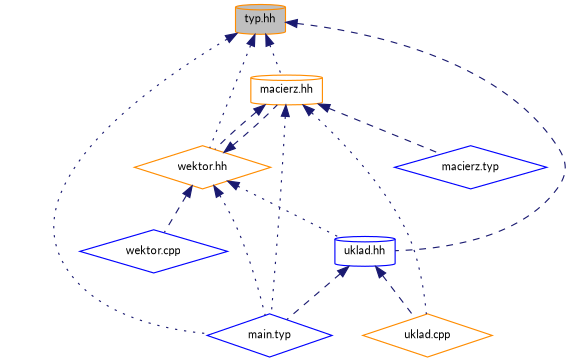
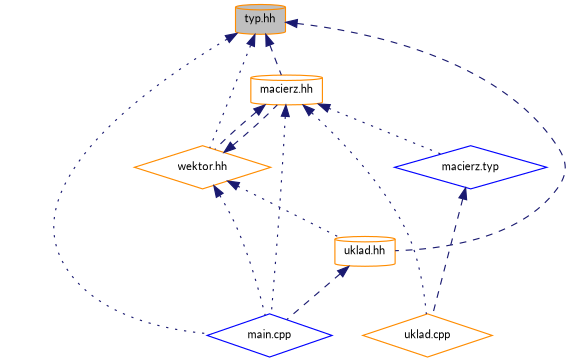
  digraph {
    fontname=Lato
    node [color=darkorange fillcolor=white fontname=Lato fontsize=10 shape=diamond style=filled]
    edge [color=midnightblue dir=back fontname=Lato fontsize=10 labelfontname=Helvetica labelfontsize=10 style=dashed]
    n1 [fillcolor=grey75 fontcolor=black height=0.2 label="typ.hh" shape=cylinder width=0.4]
    n2 [height=0.2 label="macierz.hh" shape=cylinder width=0.4]
    n3 [height=0.2 label="wektor.hh" width=0.4]
-   n4 [color=blue height=0.2 label="uklad.hh" shape=cylinder width=0.4]
-   n5 [color=blue height=0.2 label="main.typ" width=0.4]
+   n4 [height=0.2 label="uklad.hh" shape=cylinder width=0.4]
+   n5 [color=blue height=0.2 label="main.cpp" width=0.4]
    n6 [color=blue height=0.2 label="macierz.typ" width=0.4]
    n7 [height=0.2 label="uklad.cpp" width=0.4]
-   n8 [color=blue height=0.2 label="wektor.cpp" width=0.4]
-   n1 -> n2 [style=dotted]
+   n1 -> n2
    n1 -> n3 [style=dotted]
    n1 -> n4
    n1 -> n5 [style=dotted]
    n2 -> n3
    n2 -> n5 [style=dotted]
-   n2 -> n6
+   n2 -> n6 [style=dotted]
    n2 -> n7 [style=dotted]
    n3 -> n2
    n3 -> n4 [style=dotted]
    n3 -> n5 [style=dotted]
-   n3 -> n8
    n4 -> n5
-   n4 -> n7
+   n6 -> n7
  }
